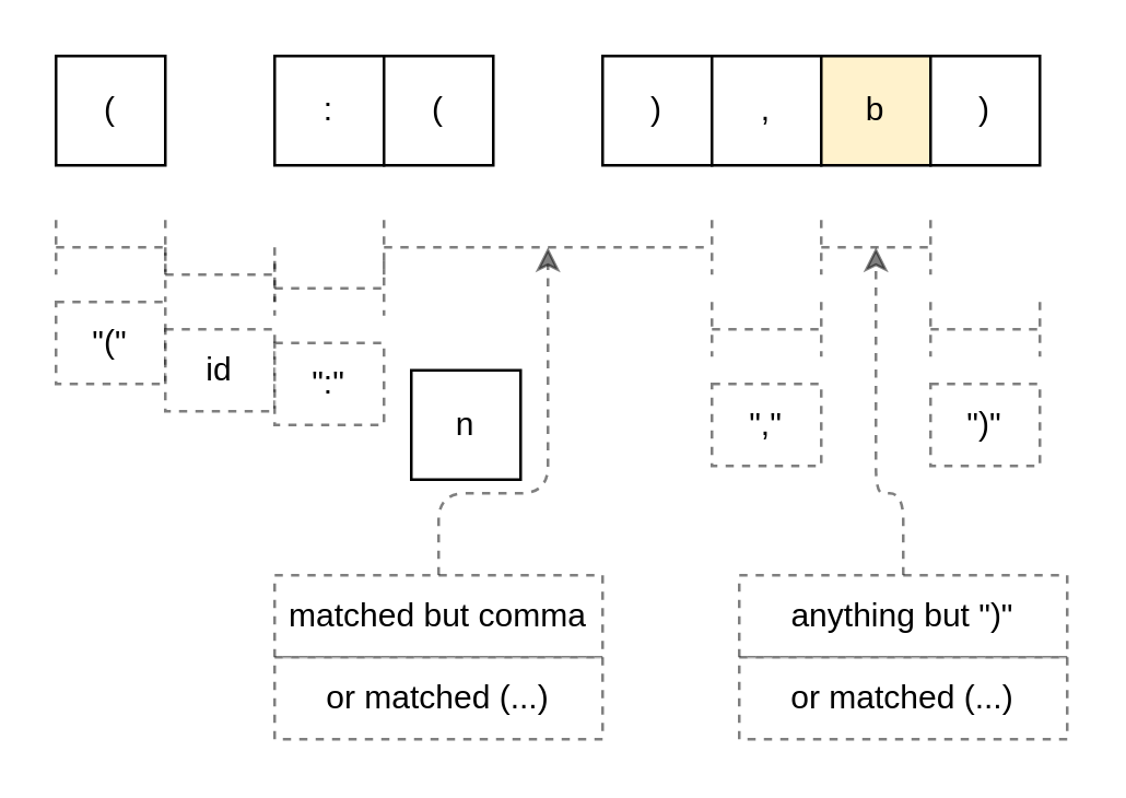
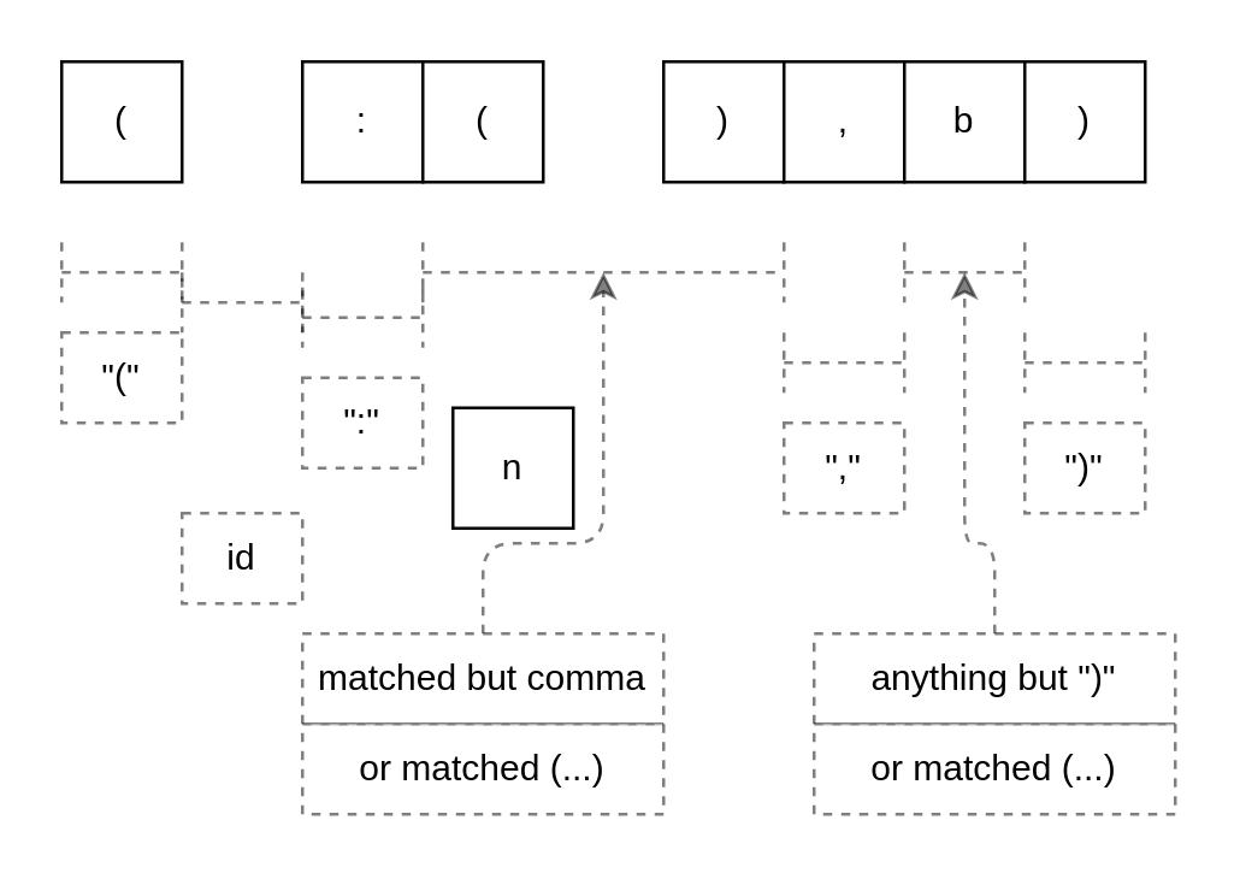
  <mxCell id="0" />
  <mxCell id="1" parent="0" />
  <mxCell id="2" value="(" style="rounded=0;whiteSpace=wrap;html=1;" parent="1" vertex="1"><mxGeometry x="20" y="20" width="40" height="40" as="geometry" /></mxCell>
  <mxCell id="3" value=":" style="rounded=0;whiteSpace=wrap;html=1;" parent="1" vertex="1"><mxGeometry x="100" y="20" width="40" height="40" as="geometry" /></mxCell>
  <mxCell id="4" value="(" style="rounded=0;whiteSpace=wrap;html=1;" parent="1" vertex="1"><mxGeometry x="140" y="20" width="40" height="40" as="geometry" /></mxCell>
  <mxCell id="5" value="n" style="rounded=0;whiteSpace=wrap;html=1;" parent="1" vertex="1"><mxGeometry x="150" y="135" width="40" height="40" as="geometry" /></mxCell>
  <mxCell id="6" value=")" style="rounded=0;whiteSpace=wrap;html=1;" parent="1" vertex="1"><mxGeometry x="220" y="20" width="40" height="40" as="geometry" /></mxCell>
  <mxCell id="7" value="," style="rounded=0;whiteSpace=wrap;html=1;" parent="1" vertex="1"><mxGeometry x="260" y="20" width="40" height="40" as="geometry" /></mxCell>
- <mxCell id="8" value="b" style="rounded=0;whiteSpace=wrap;html=1;fillColor=#fff2cc;" parent="1" vertex="1"><mxGeometry x="300" y="20" width="40" height="40" as="geometry" /></mxCell>
+ <mxCell id="8" value="b" style="rounded=0;whiteSpace=wrap;html=1;" parent="1" vertex="1"><mxGeometry x="300" y="20" width="40" height="40" as="geometry" /></mxCell>
  <mxCell id="9" value=")" style="rounded=0;whiteSpace=wrap;html=1;" parent="1" vertex="1"><mxGeometry x="340" y="20" width="40" height="40" as="geometry" /></mxCell>
  <mxCell id="10" value="" style="shape=crossbar;whiteSpace=wrap;html=1;rounded=1;opacity=50;dashed=1;" parent="1" vertex="1"><mxGeometry x="140" y="80" width="120" height="20" as="geometry" /></mxCell>
  <mxCell id="11" style="edgeStyle=orthogonalEdgeStyle;rounded=1;orthogonalLoop=1;jettySize=auto;html=1;exitX=0.5;exitY=0;exitDx=0;exitDy=0;entryX=0.5;entryY=0.5;entryDx=0;entryDy=0;entryPerimeter=0;opacity=50;dashed=1;" parent="1" source="12" target="10" edge="1"><mxGeometry relative="1" as="geometry"><Array as="points"><mxPoint x="160" y="180" /><mxPoint x="200" y="180" /></Array></mxGeometry></mxCell>
  <mxCell id="12" value="matched but comma" style="rounded=0;whiteSpace=wrap;html=1;dashed=1;opacity=50;" parent="1" vertex="1"><mxGeometry x="100" y="210" width="120" height="30" as="geometry" /></mxCell>
  <mxCell id="13" value="or matched (...)" style="rounded=0;whiteSpace=wrap;html=1;dashed=1;opacity=50;" parent="1" vertex="1"><mxGeometry x="100" y="240" width="120" height="30" as="geometry" /></mxCell>
  <mxCell id="14" value="" style="shape=crossbar;whiteSpace=wrap;html=1;rounded=1;dashed=1;opacity=50;" parent="1" vertex="1"><mxGeometry x="260" y="110" width="40" height="20" as="geometry" /></mxCell>
  <mxCell id="15" value="&quot;,&quot;" style="rounded=0;whiteSpace=wrap;html=1;dashed=1;opacity=50;" parent="1" vertex="1"><mxGeometry x="260" y="140" width="40" height="30" as="geometry" /></mxCell>
  <mxCell id="16" value="" style="shape=crossbar;whiteSpace=wrap;html=1;rounded=1;opacity=50;dashed=1;" parent="1" vertex="1"><mxGeometry x="300" y="80" width="40" height="20" as="geometry" /></mxCell>
  <mxCell id="17" style="edgeStyle=orthogonalEdgeStyle;rounded=1;orthogonalLoop=1;jettySize=auto;html=1;exitX=0.5;exitY=0;exitDx=0;exitDy=0;entryX=0.5;entryY=0.5;entryDx=0;entryDy=0;entryPerimeter=0;opacity=50;dashed=1;" parent="1" source="18" target="16" edge="1"><mxGeometry relative="1" as="geometry"><Array as="points"><mxPoint x="330" y="180" /><mxPoint x="320" y="180" /></Array></mxGeometry></mxCell>
  <mxCell id="18" value="anything but &quot;)&quot;" style="rounded=0;whiteSpace=wrap;html=1;dashed=1;opacity=50;" parent="1" vertex="1"><mxGeometry x="270" y="210" width="120" height="30" as="geometry" /></mxCell>
  <mxCell id="19" value="or matched (...)" style="rounded=0;whiteSpace=wrap;html=1;dashed=1;opacity=50;" parent="1" vertex="1"><mxGeometry x="270" y="240" width="120" height="30" as="geometry" /></mxCell>
  <mxCell id="20" value="" style="shape=crossbar;whiteSpace=wrap;html=1;rounded=1;dashed=1;opacity=50;" parent="1" vertex="1"><mxGeometry x="340" y="110" width="40" height="20" as="geometry" /></mxCell>
  <mxCell id="21" value="&quot;)&quot;" style="rounded=0;whiteSpace=wrap;html=1;dashed=1;opacity=50;" parent="1" vertex="1"><mxGeometry x="340" y="140" width="40" height="30" as="geometry" /></mxCell>
  <mxCell id="22" value="" style="shape=crossbar;whiteSpace=wrap;html=1;rounded=1;opacity=50;dashed=1;" parent="1" vertex="1"><mxGeometry x="20" y="80" width="40" height="20" as="geometry" /></mxCell>
  <mxCell id="23" value="&quot;(&quot;" style="rounded=0;whiteSpace=wrap;html=1;dashed=1;opacity=50;" parent="1" vertex="1"><mxGeometry x="20" y="110" width="40" height="30" as="geometry" /></mxCell>
  <mxCell id="24" value="" style="shape=crossbar;whiteSpace=wrap;html=1;rounded=1;opacity=50;dashed=1;" parent="1" vertex="1"><mxGeometry x="60" y="90" width="40" height="20" as="geometry" /></mxCell>
- <mxCell id="25" value="id" style="rounded=0;whiteSpace=wrap;html=1;dashed=1;opacity=50;" parent="1" vertex="1"><mxGeometry x="60" y="120" width="40" height="30" as="geometry" /></mxCell>
+ <mxCell id="25" value="id" style="rounded=0;whiteSpace=wrap;html=1;dashed=1;opacity=50;" parent="1" vertex="1"><mxGeometry x="60" y="170" width="40" height="30" as="geometry" /></mxCell>
  <mxCell id="26" value="" style="shape=crossbar;whiteSpace=wrap;html=1;rounded=1;opacity=50;dashed=1;" parent="1" vertex="1"><mxGeometry x="100" y="95" width="40" height="20" as="geometry" /></mxCell>
  <mxCell id="27" value="&quot;:&quot;" style="rounded=0;whiteSpace=wrap;html=1;dashed=1;opacity=50;" parent="1" vertex="1"><mxGeometry x="100" y="125" width="40" height="30" as="geometry" /></mxCell>
